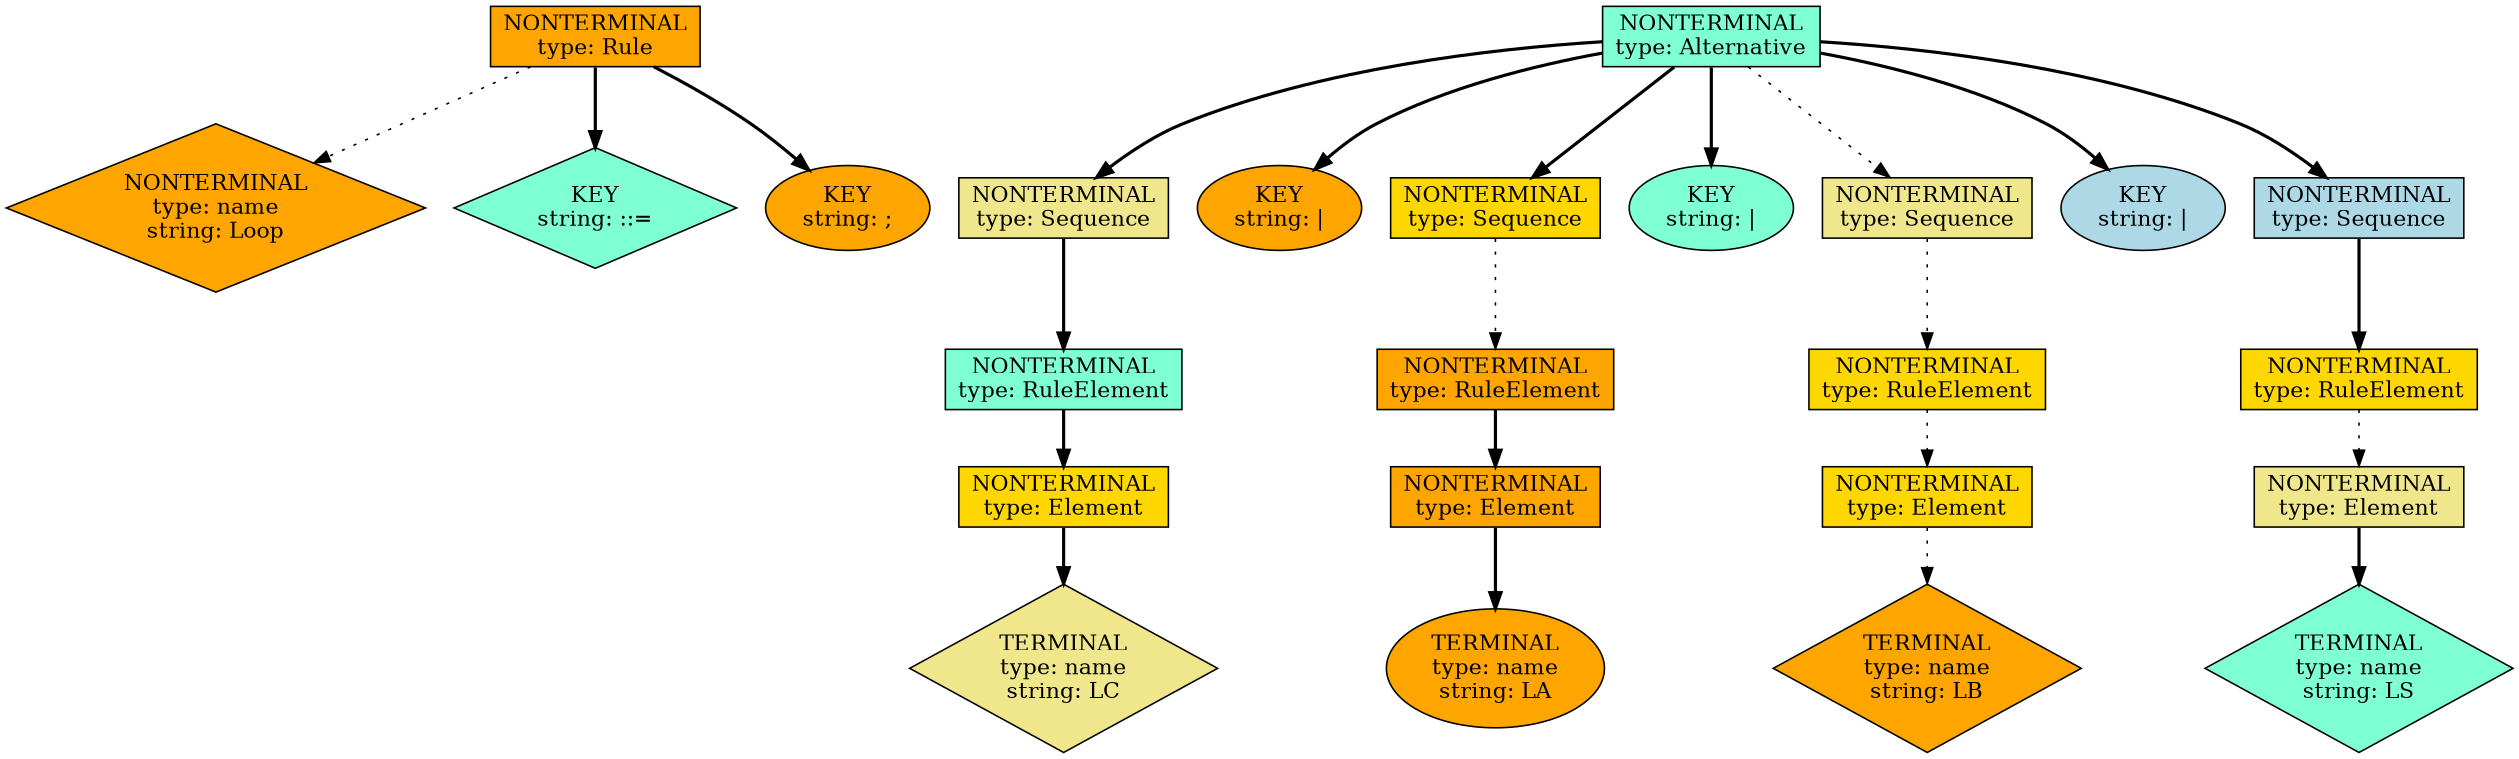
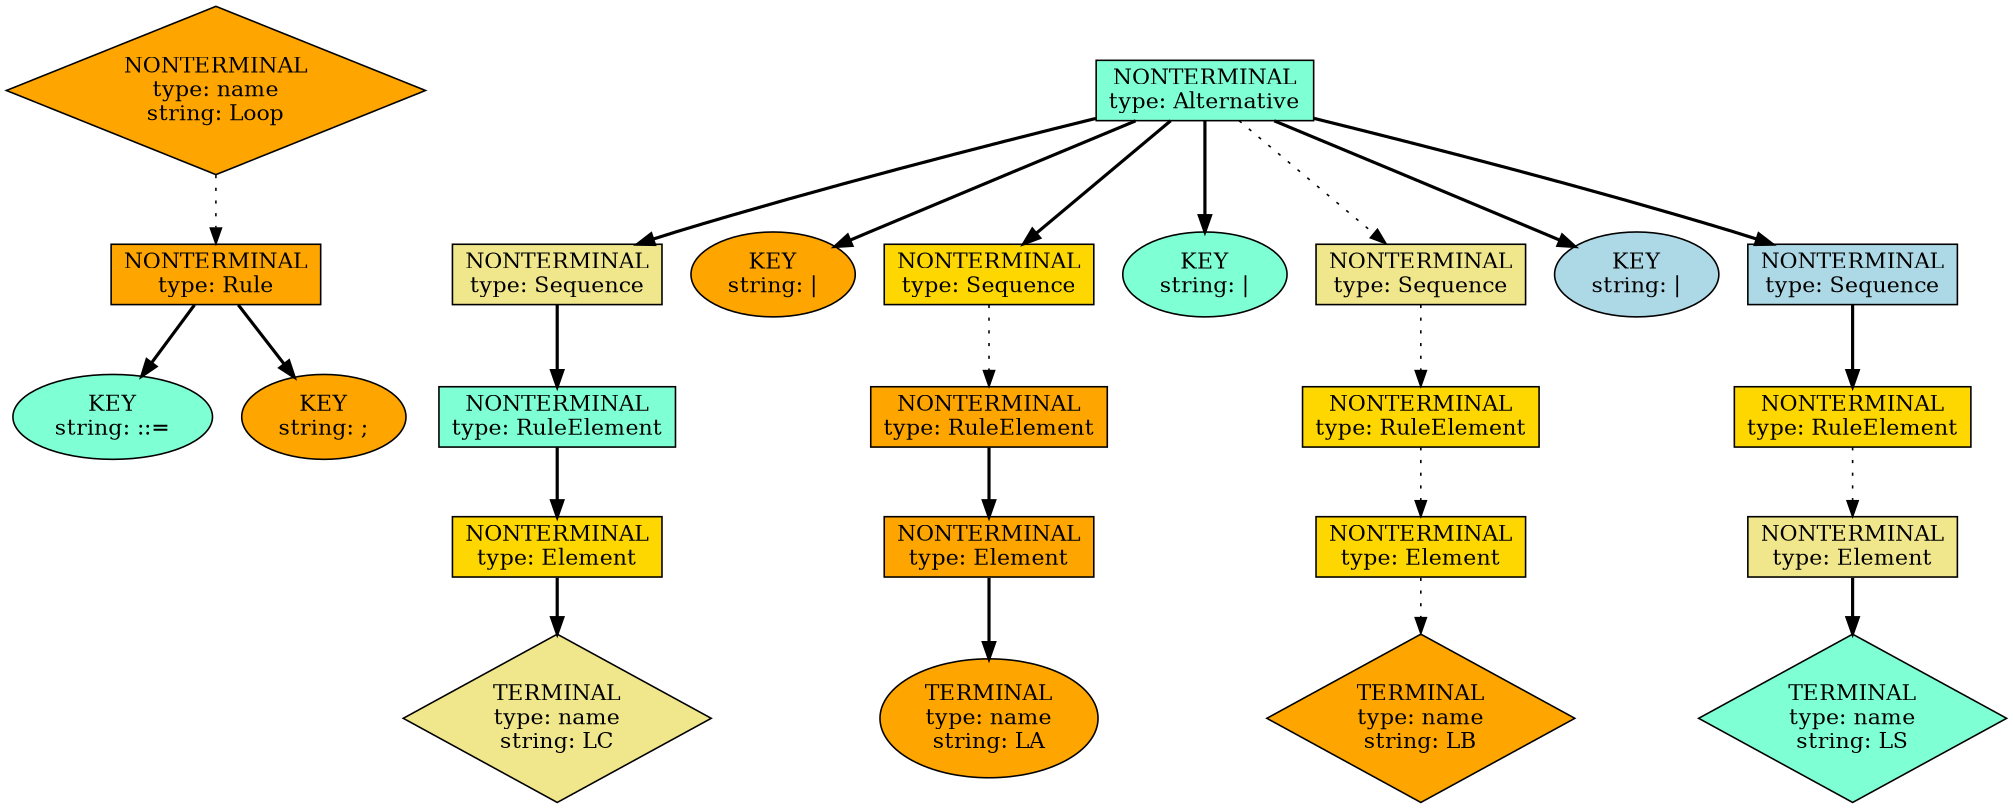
  digraph {
    node [fillcolor=orange shape=box style=filled]
    edge [style=bold]
    n1 [label="NONTERMINAL\ntype: Rule"]
    n2 [label="NONTERMINAL\ntype: name\nstring: Loop" shape=diamond]
-   n3 [fillcolor=aquamarine label="KEY\nstring: ::=" shape=diamond]
+   n3 [fillcolor=aquamarine label="KEY\nstring: ::=" shape=oval]
    n4 [label="KEY\nstring: ;" shape=oval]
    n5 [fillcolor=aquamarine label="NONTERMINAL\ntype: Alternative"]
    n6 [fillcolor=khaki label="NONTERMINAL\ntype: Sequence"]
    n7 [label="KEY\nstring: |" shape=oval]
    n8 [fillcolor=gold label="NONTERMINAL\ntype: Sequence"]
    n9 [fillcolor=aquamarine label="KEY\nstring: |" shape=oval]
    n10 [fillcolor=khaki label="NONTERMINAL\ntype: Sequence"]
    n11 [fillcolor=lightblue label="KEY\nstring: |" shape=oval]
    n12 [fillcolor=lightblue label="NONTERMINAL\ntype: Sequence"]
    n13 [fillcolor=aquamarine label="NONTERMINAL\ntype: RuleElement"]
    n14 [label="NONTERMINAL\ntype: RuleElement"]
    n15 [fillcolor=gold label="NONTERMINAL\ntype: RuleElement"]
    n16 [fillcolor=gold label="NONTERMINAL\ntype: RuleElement"]
    n17 [fillcolor=gold label="NONTERMINAL\ntype: Element"]
    n18 [label="NONTERMINAL\ntype: Element"]
    n19 [fillcolor=gold label="NONTERMINAL\ntype: Element"]
    n20 [fillcolor=khaki label="NONTERMINAL\ntype: Element"]
    n21 [fillcolor=khaki label="TERMINAL\ntype: name\nstring: LC" shape=diamond]
    n22 [label="TERMINAL\ntype: name\nstring: LA" shape=ellipse]
    n23 [label="TERMINAL\ntype: name\nstring: LB" shape=diamond]
    n24 [fillcolor=aquamarine label="TERMINAL\ntype: name\nstring: LS" shape=diamond]
-   n1 -> n2 [style=dotted]
+   n2 -> n1 [style=dotted]
    n1 -> n3
    n1 -> n4
    n5 -> n6
    n5 -> n7
    n5 -> n8
    n5 -> n9
    n5 -> n10 [style=dotted]
    n5 -> n11
    n5 -> n12
    n6 -> n13
    n8 -> n14 [style=dotted]
    n10 -> n15 [style=dotted]
    n12 -> n16
    n13 -> n17
    n14 -> n18
    n15 -> n19 [style=dotted]
    n16 -> n20 [style=dotted]
    n17 -> n21
    n18 -> n22
    n19 -> n23 [style=dotted]
    n20 -> n24
  }
